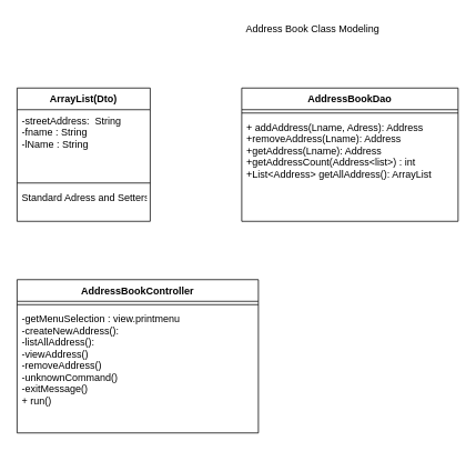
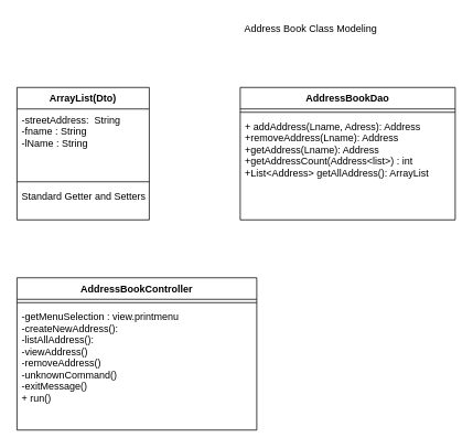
  <mxCell id="0" />
  <mxCell id="1" parent="0" />
  <mxCell id="2" value="Address Book Class Modeling" style="text;html=1;align=center;verticalAlign=middle;resizable=0;points=[];autosize=1;strokeColor=none;fillColor=none;" vertex="1" parent="1"><mxGeometry x="285" y="20" width="180" height="30" as="geometry" /></mxCell>
  <mxCell id="3" value="ArrayList(Dto)&#10;" style="swimlane;fontStyle=1;align=center;verticalAlign=top;childLayout=stackLayout;horizontal=1;startSize=26;horizontalStack=0;resizeParent=1;resizeParentMax=0;resizeLast=0;collapsible=1;marginBottom=0;" vertex="1" parent="1"><mxGeometry x="20" y="105" width="160" height="160" as="geometry" /></mxCell>
  <mxCell id="4" value="-streetAddress:  String&#10;-fname : String&#10;-lName : String" style="text;strokeColor=none;fillColor=none;align=left;verticalAlign=top;spacingLeft=4;spacingRight=4;overflow=hidden;rotatable=0;points=[[0,0.5],[1,0.5]];portConstraint=eastwest;" vertex="1" parent="3"><mxGeometry y="26" width="160" height="84" as="geometry" /></mxCell>
  <mxCell id="5" value="" style="line;strokeWidth=1;fillColor=none;align=left;verticalAlign=middle;spacingTop=-1;spacingLeft=3;spacingRight=3;rotatable=0;labelPosition=right;points=[];portConstraint=eastwest;strokeColor=inherit;" vertex="1" parent="3"><mxGeometry y="110" width="160" height="8" as="geometry" /></mxCell>
- <mxCell id="6" value="Standard Adress and Setters" style="text;strokeColor=none;fillColor=none;align=left;verticalAlign=top;spacingLeft=4;spacingRight=4;overflow=hidden;rotatable=0;points=[[0,0.5],[1,0.5]];portConstraint=eastwest;" vertex="1" parent="3"><mxGeometry y="118" width="160" height="42" as="geometry" /></mxCell>
+ <mxCell id="6" value="Standard Getter and Setters" style="text;strokeColor=none;fillColor=none;align=left;verticalAlign=top;spacingLeft=4;spacingRight=4;overflow=hidden;rotatable=0;points=[[0,0.5],[1,0.5]];portConstraint=eastwest;" vertex="1" parent="3"><mxGeometry y="118" width="160" height="42" as="geometry" /></mxCell>
  <mxCell id="7" value="AddressBookController" style="swimlane;fontStyle=1;align=center;verticalAlign=top;childLayout=stackLayout;horizontal=1;startSize=26;horizontalStack=0;resizeParent=1;resizeParentMax=0;resizeLast=0;collapsible=1;marginBottom=0;" vertex="1" parent="1"><mxGeometry x="20" y="335" width="290" height="184" as="geometry" /></mxCell>
  <mxCell id="8" value="" style="line;strokeWidth=1;fillColor=none;align=left;verticalAlign=middle;spacingTop=-1;spacingLeft=3;spacingRight=3;rotatable=0;labelPosition=right;points=[];portConstraint=eastwest;strokeColor=inherit;" vertex="1" parent="7"><mxGeometry y="26" width="290" height="8" as="geometry" /></mxCell>
  <mxCell id="9" value="-getMenuSelection : view.printmenu&#10;-createNewAddress(): &#10;-listAllAddress():&#10;-viewAddress()&#10;-removeAddress()&#10;-unknownCommand()&#10;-exitMessage()&#10;+ run()&#10;" style="text;strokeColor=none;fillColor=none;align=left;verticalAlign=top;spacingLeft=4;spacingRight=4;overflow=hidden;rotatable=0;points=[[0,0.5],[1,0.5]];portConstraint=eastwest;" vertex="1" parent="7"><mxGeometry y="34" width="290" height="150" as="geometry" /></mxCell>
  <mxCell id="10" value="AddressBookDao" style="swimlane;fontStyle=1;align=center;verticalAlign=top;childLayout=stackLayout;horizontal=1;startSize=26;horizontalStack=0;resizeParent=1;resizeParentMax=0;resizeLast=0;collapsible=1;marginBottom=0;" vertex="1" parent="1"><mxGeometry x="290" y="105" width="260" height="160" as="geometry" /></mxCell>
  <mxCell id="11" value="" style="line;strokeWidth=1;fillColor=none;align=left;verticalAlign=middle;spacingTop=-1;spacingLeft=3;spacingRight=3;rotatable=0;labelPosition=right;points=[];portConstraint=eastwest;strokeColor=inherit;" vertex="1" parent="10"><mxGeometry y="26" width="260" height="8" as="geometry" /></mxCell>
  <mxCell id="12" value="+ addAddress(Lname, Adress): Address&#10;+removeAddress(Lname): Address&#10;+getAddress(Lname): Address&#10;+getAddressCount(Address&lt;list&gt;) : int&#10;+List&lt;Address&gt; getAllAddress(): ArrayList&#10;" style="text;strokeColor=none;fillColor=none;align=left;verticalAlign=top;spacingLeft=4;spacingRight=4;overflow=hidden;rotatable=0;points=[[0,0.5],[1,0.5]];portConstraint=eastwest;" vertex="1" parent="10"><mxGeometry y="34" width="260" height="126" as="geometry" /></mxCell>
